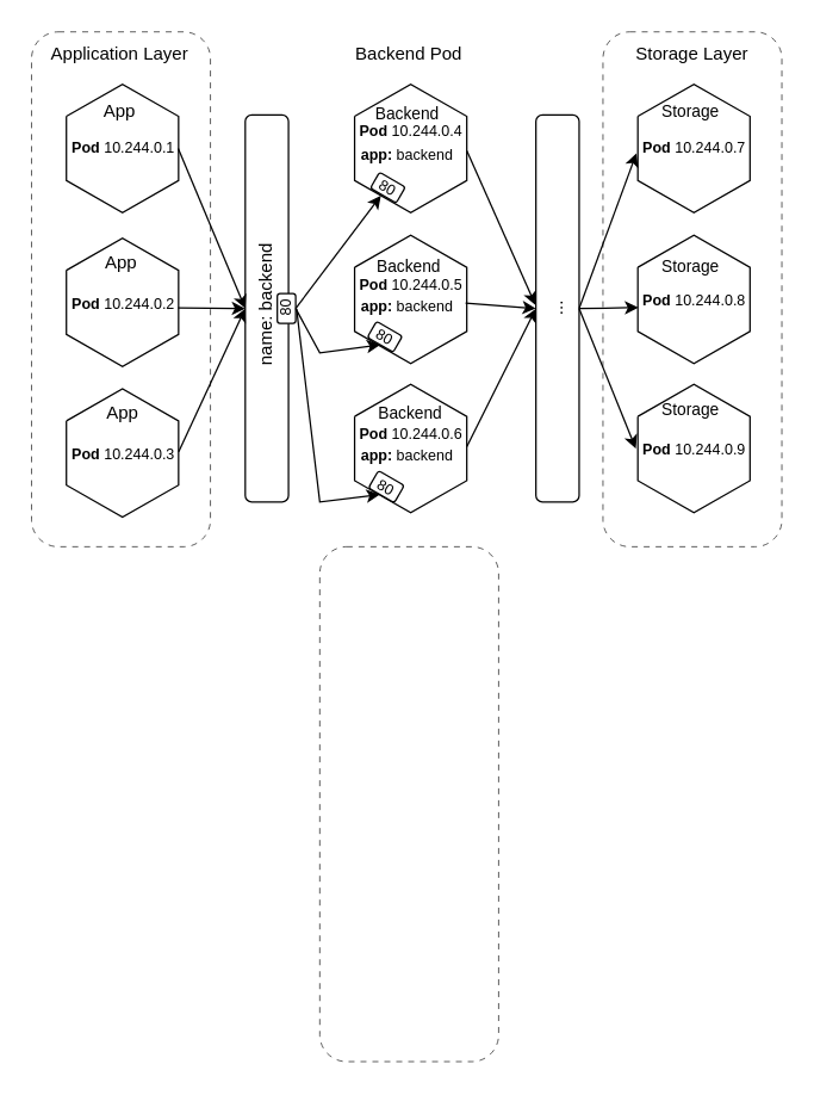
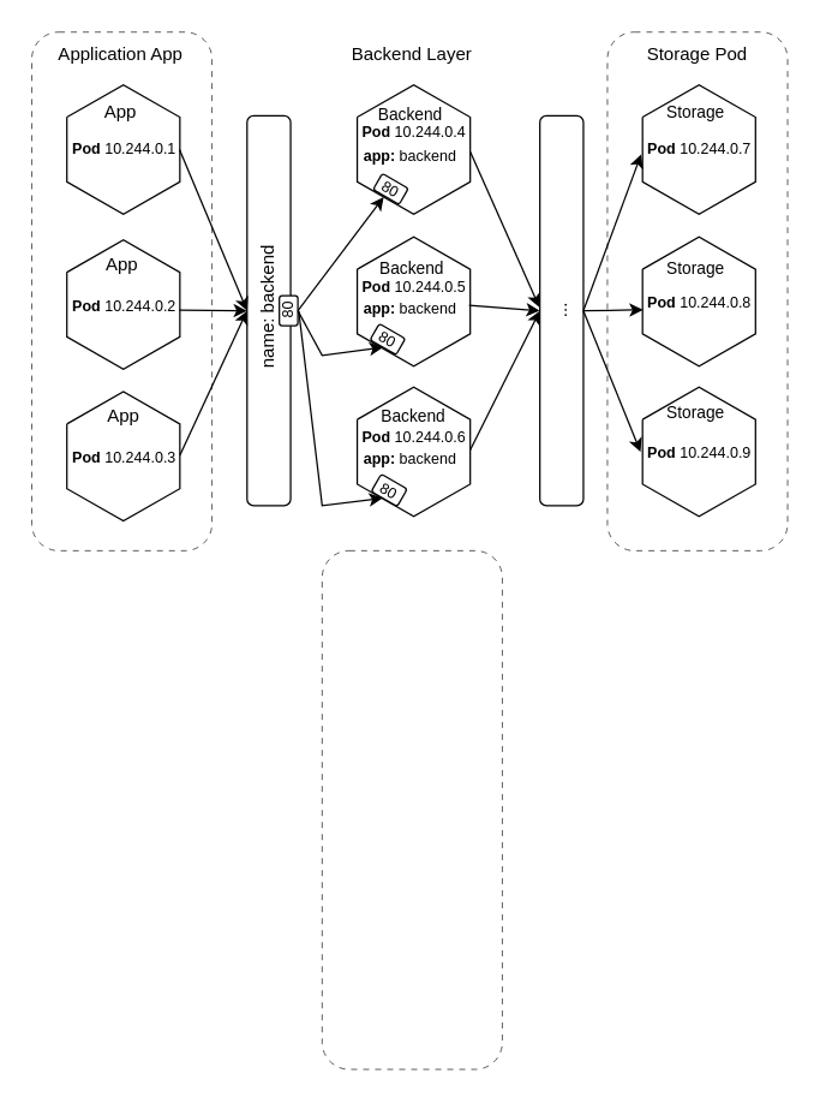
  <mxCell id="0" />
  <mxCell id="1" parent="0" />
  <mxCell id="2" value="" style="verticalLabelPosition=bottom;verticalAlign=top;html=1;shape=mxgraph.basic.polygon;polyCoords=[[0,0.25],[0.5,0],[1,0.25],[1,0.75],[0.5,1],[0,0.75],[0,0.25]];polyline=1;fillColor=default;perimeter=rectanglePerimeter;" parent="1" vertex="1"><mxGeometry x="44" y="56" width="75.25" height="86" as="geometry" /></mxCell>
  <mxCell id="3" value="&lt;font style=&quot;font-size: 10px;&quot;&gt;&lt;b style=&quot;border-color: var(--border-color); text-align: center;&quot;&gt;Pod&amp;nbsp;&lt;/b&gt;&lt;span style=&quot;border-color: var(--border-color); text-align: center;&quot;&gt;10.244.0.1&lt;/span&gt;&lt;/font&gt;" style="text;whiteSpace=wrap;html=1;rotation=0;" parent="1" vertex="1"><mxGeometry x="45.57" y="84.19" width="68.12" height="27" as="geometry" /></mxCell>
  <mxCell id="4" value="" style="verticalLabelPosition=bottom;verticalAlign=top;html=1;shape=mxgraph.basic.polygon;polyCoords=[[0,0.25],[0.5,0],[1,0.25],[1,0.75],[0.5,1],[0,0.75],[0,0.25]];polyline=1;fillColor=default;perimeter=rectanglePerimeter;" parent="1" vertex="1"><mxGeometry x="44" y="159.18" width="75.25" height="86" as="geometry" /></mxCell>
  <mxCell id="5" value="&lt;font style=&quot;font-size: 10px;&quot;&gt;&lt;b style=&quot;border-color: var(--border-color); text-align: center;&quot;&gt;Pod&amp;nbsp;&lt;/b&gt;&lt;span style=&quot;border-color: var(--border-color); text-align: center;&quot;&gt;10.244.0.2&lt;/span&gt;&lt;/font&gt;" style="text;whiteSpace=wrap;html=1;rotation=0;" parent="1" vertex="1"><mxGeometry x="45.57" y="189.37" width="68.12" height="27" as="geometry" /></mxCell>
  <mxCell id="6" value="" style="verticalLabelPosition=bottom;verticalAlign=top;html=1;shape=mxgraph.basic.polygon;polyCoords=[[0,0.25],[0.5,0],[1,0.25],[1,0.75],[0.5,1],[0,0.75],[0,0.25]];polyline=1;fillColor=default;perimeter=rectanglePerimeter;" parent="1" vertex="1"><mxGeometry x="44" y="260.18" width="75.25" height="86" as="geometry" /></mxCell>
  <mxCell id="7" value="&lt;font style=&quot;font-size: 10px;&quot;&gt;&lt;b style=&quot;border-color: var(--border-color); text-align: center;&quot;&gt;Pod&amp;nbsp;&lt;/b&gt;&lt;span style=&quot;border-color: var(--border-color); text-align: center;&quot;&gt;10.244.0.3&lt;/span&gt;&lt;/font&gt;" style="text;whiteSpace=wrap;html=1;rotation=0;" parent="1" vertex="1"><mxGeometry x="45.57" y="290.37" width="68.12" height="27" as="geometry" /></mxCell>
  <mxCell id="8" value="App" style="text;html=1;strokeColor=none;fillColor=none;align=center;verticalAlign=middle;whiteSpace=wrap;rounded=0;" vertex="1" parent="1"><mxGeometry x="59.63" y="64.19" width="40" height="20" as="geometry" /></mxCell>
  <mxCell id="9" value="App" style="text;html=1;strokeColor=none;fillColor=none;align=center;verticalAlign=middle;whiteSpace=wrap;rounded=0;" vertex="1" parent="1"><mxGeometry x="60.63" y="166.19" width="40" height="20" as="geometry" /></mxCell>
  <mxCell id="10" value="App" style="text;html=1;strokeColor=none;fillColor=none;align=center;verticalAlign=middle;whiteSpace=wrap;rounded=0;" vertex="1" parent="1"><mxGeometry x="61.63" y="267.19" width="40" height="20" as="geometry" /></mxCell>
  <mxCell id="11" value="" style="rounded=1;whiteSpace=wrap;html=1;fillColor=none;strokeWidth=0.5;dashed=1;dashPattern=8 8;" vertex="1" parent="1"><mxGeometry x="20.63" y="20.87" width="120" height="345.13" as="geometry" /></mxCell>
- <mxCell id="12" value="Application Layer" style="text;html=1;strokeColor=none;fillColor=none;align=center;verticalAlign=middle;whiteSpace=wrap;rounded=0;" vertex="1" parent="1"><mxGeometry x="29.44" y="20.87" width="102.37" height="30" as="geometry" /></mxCell>
+ <mxCell id="12" value="Application App" style="text;html=1;strokeColor=none;fillColor=none;align=center;verticalAlign=middle;whiteSpace=wrap;rounded=0;" vertex="1" parent="1"><mxGeometry x="29.44" y="20.87" width="102.37" height="30" as="geometry" /></mxCell>
  <mxCell id="13" value="" style="verticalLabelPosition=bottom;verticalAlign=top;html=1;shape=mxgraph.basic.polygon;polyCoords=[[0,0.25],[0.5,0],[1,0.25],[1,0.75],[0.5,1],[0,0.75],[0,0.25]];polyline=1;fillColor=default;perimeter=rectanglePerimeter;" vertex="1" parent="1"><mxGeometry x="237.37" y="56" width="75.25" height="86" as="geometry" /></mxCell>
  <mxCell id="14" value="&lt;font style=&quot;font-size: 10px;&quot;&gt;&lt;b style=&quot;border-color: var(--border-color); text-align: center;&quot;&gt;Pod&amp;nbsp;&lt;/b&gt;&lt;span style=&quot;border-color: var(--border-color); text-align: center;&quot;&gt;10.244.0.4&lt;/span&gt;&lt;/font&gt;" style="text;whiteSpace=wrap;html=1;rotation=0;" vertex="1" parent="1"><mxGeometry x="238.94" y="73.19" width="68.12" height="27" as="geometry" /></mxCell>
  <mxCell id="15" value="" style="verticalLabelPosition=bottom;verticalAlign=top;html=1;shape=mxgraph.basic.polygon;polyCoords=[[0,0.25],[0.5,0],[1,0.25],[1,0.75],[0.5,1],[0,0.75],[0,0.25]];polyline=1;fillColor=default;perimeter=rectanglePerimeter;" vertex="1" parent="1"><mxGeometry x="237.37" y="157.18" width="75.25" height="86" as="geometry" /></mxCell>
  <mxCell id="16" value="&lt;font style=&quot;font-size: 10px;&quot;&gt;&lt;b style=&quot;border-color: var(--border-color); text-align: center;&quot;&gt;Pod&amp;nbsp;&lt;/b&gt;&lt;span style=&quot;border-color: var(--border-color); text-align: center;&quot;&gt;10.244.0.5&lt;/span&gt;&lt;/font&gt;" style="text;whiteSpace=wrap;html=1;rotation=0;" vertex="1" parent="1"><mxGeometry x="238.94" y="176.37" width="68.12" height="27" as="geometry" /></mxCell>
  <mxCell id="17" value="" style="verticalLabelPosition=bottom;verticalAlign=top;html=1;shape=mxgraph.basic.polygon;polyCoords=[[0,0.25],[0.5,0],[1,0.25],[1,0.75],[0.5,1],[0,0.75],[0,0.25]];polyline=1;fillColor=default;perimeter=rectanglePerimeter;" vertex="1" parent="1"><mxGeometry x="237.37" y="257.18" width="75.25" height="86" as="geometry" /></mxCell>
  <mxCell id="18" value="&lt;font style=&quot;font-size: 10px;&quot;&gt;&lt;b style=&quot;border-color: var(--border-color); text-align: center;&quot;&gt;Pod&amp;nbsp;&lt;/b&gt;&lt;span style=&quot;border-color: var(--border-color); text-align: center;&quot;&gt;10.244.0.6&lt;/span&gt;&lt;/font&gt;" style="text;whiteSpace=wrap;html=1;rotation=0;" vertex="1" parent="1"><mxGeometry x="238.94" y="276.37" width="68.12" height="27" as="geometry" /></mxCell>
  <mxCell id="19" value="&lt;font style=&quot;font-size: 11px;&quot;&gt;Backend&lt;/font&gt;" style="text;html=1;strokeColor=none;fillColor=none;align=center;verticalAlign=middle;whiteSpace=wrap;rounded=0;" vertex="1" parent="1"><mxGeometry x="253" y="66.19" width="40" height="20" as="geometry" /></mxCell>
  <mxCell id="20" value="&lt;font style=&quot;font-size: 11px;&quot;&gt;Backend&lt;/font&gt;" style="text;html=1;strokeColor=none;fillColor=none;align=center;verticalAlign=middle;whiteSpace=wrap;rounded=0;" vertex="1" parent="1"><mxGeometry x="254" y="168.19" width="40" height="20" as="geometry" /></mxCell>
  <mxCell id="21" value="&lt;font style=&quot;font-size: 11px;&quot;&gt;Backend&lt;/font&gt;" style="text;html=1;strokeColor=none;fillColor=none;align=center;verticalAlign=middle;whiteSpace=wrap;rounded=0;" vertex="1" parent="1"><mxGeometry x="255" y="267.19" width="40" height="20" as="geometry" /></mxCell>
- <mxCell id="22" value="Backend Pod" style="text;html=1;strokeColor=none;fillColor=none;align=center;verticalAlign=middle;whiteSpace=wrap;rounded=0;" vertex="1" parent="1"><mxGeometry x="222.81" y="20.87" width="102.37" height="30" as="geometry" /></mxCell>
+ <mxCell id="22" value="Backend Layer" style="text;html=1;strokeColor=none;fillColor=none;align=center;verticalAlign=middle;whiteSpace=wrap;rounded=0;" vertex="1" parent="1"><mxGeometry x="222.81" y="20.87" width="102.37" height="30" as="geometry" /></mxCell>
  <mxCell id="23" value="" style="verticalLabelPosition=bottom;verticalAlign=top;html=1;shape=mxgraph.basic.polygon;polyCoords=[[0,0.25],[0.5,0],[1,0.25],[1,0.75],[0.5,1],[0,0.75],[0,0.25]];polyline=1;fillColor=default;perimeter=rectanglePerimeter;" vertex="1" parent="1"><mxGeometry x="427.37" y="56" width="75.25" height="86" as="geometry" /></mxCell>
  <mxCell id="24" value="&lt;font style=&quot;font-size: 10px;&quot;&gt;&lt;b style=&quot;border-color: var(--border-color); text-align: center;&quot;&gt;Pod&amp;nbsp;&lt;/b&gt;&lt;span style=&quot;border-color: var(--border-color); text-align: center;&quot;&gt;10.244.0.7&lt;/span&gt;&lt;/font&gt;" style="text;whiteSpace=wrap;html=1;rotation=0;" vertex="1" parent="1"><mxGeometry x="428.94" y="84.19" width="68.12" height="27" as="geometry" /></mxCell>
  <mxCell id="25" value="" style="verticalLabelPosition=bottom;verticalAlign=top;html=1;shape=mxgraph.basic.polygon;polyCoords=[[0,0.25],[0.5,0],[1,0.25],[1,0.75],[0.5,1],[0,0.75],[0,0.25]];polyline=1;fillColor=default;perimeter=rectanglePerimeter;" vertex="1" parent="1"><mxGeometry x="427.37" y="157.18" width="75.25" height="86" as="geometry" /></mxCell>
  <mxCell id="26" value="&lt;font style=&quot;font-size: 10px;&quot;&gt;&lt;b style=&quot;border-color: var(--border-color); text-align: center;&quot;&gt;Pod&amp;nbsp;&lt;/b&gt;&lt;span style=&quot;border-color: var(--border-color); text-align: center;&quot;&gt;10.244.0.8&lt;/span&gt;&lt;/font&gt;" style="text;whiteSpace=wrap;html=1;rotation=0;" vertex="1" parent="1"><mxGeometry x="428.94" y="187.37" width="68.12" height="27" as="geometry" /></mxCell>
  <mxCell id="27" value="" style="verticalLabelPosition=bottom;verticalAlign=top;html=1;shape=mxgraph.basic.polygon;polyCoords=[[0,0.25],[0.5,0],[1,0.25],[1,0.75],[0.5,1],[0,0.75],[0,0.25]];polyline=1;fillColor=default;perimeter=rectanglePerimeter;" vertex="1" parent="1"><mxGeometry x="427.37" y="257.18" width="75.25" height="86" as="geometry" /></mxCell>
  <mxCell id="28" value="&lt;font style=&quot;font-size: 10px;&quot;&gt;&lt;b style=&quot;border-color: var(--border-color); text-align: center;&quot;&gt;Pod&amp;nbsp;&lt;/b&gt;&lt;span style=&quot;border-color: var(--border-color); text-align: center;&quot;&gt;10.244.0.9&lt;/span&gt;&lt;/font&gt;" style="text;whiteSpace=wrap;html=1;rotation=0;" vertex="1" parent="1"><mxGeometry x="428.94" y="287.37" width="68.12" height="27" as="geometry" /></mxCell>
  <mxCell id="29" value="&lt;font style=&quot;font-size: 11px;&quot;&gt;Storage&lt;/font&gt;" style="text;html=1;strokeColor=none;fillColor=none;align=center;verticalAlign=middle;whiteSpace=wrap;rounded=0;" vertex="1" parent="1"><mxGeometry x="443" y="64.19" width="40" height="20" as="geometry" /></mxCell>
- <mxCell id="30" value="Storage Layer" style="text;html=1;strokeColor=none;fillColor=none;align=center;verticalAlign=middle;whiteSpace=wrap;rounded=0;" vertex="1" parent="1"><mxGeometry x="412.81" y="20.87" width="102.37" height="30" as="geometry" /></mxCell>
+ <mxCell id="30" value="Storage Pod" style="text;html=1;strokeColor=none;fillColor=none;align=center;verticalAlign=middle;whiteSpace=wrap;rounded=0;" vertex="1" parent="1"><mxGeometry x="412.81" y="20.87" width="102.37" height="30" as="geometry" /></mxCell>
  <mxCell id="31" value="&lt;font style=&quot;font-size: 11px;&quot;&gt;Storage&lt;/font&gt;" style="text;html=1;strokeColor=none;fillColor=none;align=center;verticalAlign=middle;whiteSpace=wrap;rounded=0;" vertex="1" parent="1"><mxGeometry x="443" y="168.19" width="40" height="20" as="geometry" /></mxCell>
  <mxCell id="32" value="&lt;font style=&quot;font-size: 11px;&quot;&gt;Storage&lt;/font&gt;" style="text;html=1;strokeColor=none;fillColor=none;align=center;verticalAlign=middle;whiteSpace=wrap;rounded=0;" vertex="1" parent="1"><mxGeometry x="443" y="264.19" width="40" height="20" as="geometry" /></mxCell>
  <mxCell id="33" value="" style="rounded=1;whiteSpace=wrap;html=1;" vertex="1" parent="1"><mxGeometry x="164" y="76.59" width="29" height="259.41" as="geometry" /></mxCell>
  <mxCell id="34" value="&lt;font style=&quot;font-size: 10px;&quot;&gt;80&lt;/font&gt;" style="rounded=1;whiteSpace=wrap;html=1;rotation=30;" vertex="1" parent="1"><mxGeometry x="248.66" y="319.09" width="20" height="13.33" as="geometry" /></mxCell>
  <mxCell id="35" value="&lt;font style=&quot;font-size: 10px;&quot;&gt;80&lt;/font&gt;" style="rounded=1;whiteSpace=wrap;html=1;rotation=30;" vertex="1" parent="1"><mxGeometry x="247.66" y="219.09" width="20" height="12.33" as="geometry" /></mxCell>
  <mxCell id="36" value="&lt;font style=&quot;font-size: 10px;&quot;&gt;80&lt;/font&gt;" style="rounded=1;whiteSpace=wrap;html=1;rotation=30;" vertex="1" parent="1"><mxGeometry x="249.66" y="119.09" width="20" height="12.33" as="geometry" /></mxCell>
  <mxCell id="37" value="&lt;font style=&quot;font-size: 10px;&quot;&gt;80&lt;/font&gt;" style="rounded=1;whiteSpace=wrap;html=1;rotation=-90;" vertex="1" parent="1"><mxGeometry x="181.66" y="200.13" width="20" height="12.33" as="geometry" /></mxCell>
  <mxCell id="38" value="" style="endArrow=classic;html=1;rounded=0;exitX=0.997;exitY=0.5;exitDx=0;exitDy=0;exitPerimeter=0;entryX=0;entryY=0.5;entryDx=0;entryDy=0;" edge="1" parent="1" source="2" target="33"><mxGeometry width="50" height="50" relative="1" as="geometry"><mxPoint x="374" y="316" as="sourcePoint" /><mxPoint x="424" y="266" as="targetPoint" /></mxGeometry></mxCell>
  <mxCell id="39" value="" style="endArrow=classic;html=1;rounded=0;exitX=0.997;exitY=0.544;exitDx=0;exitDy=0;exitPerimeter=0;entryX=0;entryY=0.5;entryDx=0;entryDy=0;" edge="1" parent="1" source="4" target="33"><mxGeometry width="50" height="50" relative="1" as="geometry"><mxPoint x="129" y="109" as="sourcePoint" /><mxPoint x="174" y="216" as="targetPoint" /></mxGeometry></mxCell>
  <mxCell id="40" value="" style="endArrow=classic;html=1;rounded=0;exitX=1.001;exitY=0.491;exitDx=0;exitDy=0;exitPerimeter=0;entryX=0;entryY=0.5;entryDx=0;entryDy=0;" edge="1" parent="1" source="6" target="33"><mxGeometry width="50" height="50" relative="1" as="geometry"><mxPoint x="129" y="214" as="sourcePoint" /><mxPoint x="174" y="216" as="targetPoint" /></mxGeometry></mxCell>
  <mxCell id="41" value="" style="endArrow=classic;html=1;rounded=0;exitX=0.5;exitY=1;exitDx=0;exitDy=0;entryX=0.234;entryY=0.867;entryDx=0;entryDy=0;entryPerimeter=0;" edge="1" parent="1" source="37" target="13"><mxGeometry width="50" height="50" relative="1" as="geometry"><mxPoint x="324" y="336" as="sourcePoint" /><mxPoint x="374" y="286" as="targetPoint" /></mxGeometry></mxCell>
  <mxCell id="42" value="" style="endArrow=classic;html=1;rounded=0;exitX=0.5;exitY=1;exitDx=0;exitDy=0;entryX=0.5;entryY=1;entryDx=0;entryDy=0;" edge="1" parent="1" source="37" target="35"><mxGeometry width="50" height="50" relative="1" as="geometry"><mxPoint x="208" y="216" as="sourcePoint" /><mxPoint x="265" y="141" as="targetPoint" /><Array as="points"><mxPoint x="214" y="236" /></Array></mxGeometry></mxCell>
  <mxCell id="43" value="" style="endArrow=classic;html=1;rounded=0;exitX=0.488;exitY=1.047;exitDx=0;exitDy=0;exitPerimeter=0;entryX=0.225;entryY=0.858;entryDx=0;entryDy=0;entryPerimeter=0;" edge="1" parent="1" source="37" target="17"><mxGeometry width="50" height="50" relative="1" as="geometry"><mxPoint x="204" y="206" as="sourcePoint" /><mxPoint x="224" y="316" as="targetPoint" /><Array as="points"><mxPoint x="214" y="336" /></Array></mxGeometry></mxCell>
  <mxCell id="44" value="" style="rounded=1;whiteSpace=wrap;html=1;" vertex="1" parent="1"><mxGeometry x="359" y="76.59" width="29" height="259.41" as="geometry" /></mxCell>
  <mxCell id="45" value="" style="endArrow=classic;html=1;rounded=0;entryX=-0.01;entryY=0.491;entryDx=0;entryDy=0;entryPerimeter=0;exitX=1.001;exitY=0.52;exitDx=0;exitDy=0;exitPerimeter=0;" edge="1" parent="1" source="13" target="44"><mxGeometry width="50" height="50" relative="1" as="geometry"><mxPoint x="324" y="106" as="sourcePoint" /><mxPoint x="274" y="296" as="targetPoint" /></mxGeometry></mxCell>
  <mxCell id="46" value="" style="endArrow=classic;html=1;rounded=0;entryX=0;entryY=0.5;entryDx=0;entryDy=0;exitX=0.989;exitY=0.529;exitDx=0;exitDy=0;exitPerimeter=0;" edge="1" parent="1" source="15" target="44"><mxGeometry width="50" height="50" relative="1" as="geometry"><mxPoint x="323" y="111" as="sourcePoint" /><mxPoint x="369" y="214" as="targetPoint" /></mxGeometry></mxCell>
  <mxCell id="47" value="" style="endArrow=classic;html=1;rounded=0;exitX=1;exitY=0.485;exitDx=0;exitDy=0;exitPerimeter=0;entryX=0;entryY=0.5;entryDx=0;entryDy=0;" edge="1" parent="1" source="17" target="44"><mxGeometry width="50" height="50" relative="1" as="geometry"><mxPoint x="244" y="296" as="sourcePoint" /><mxPoint x="294" y="246" as="targetPoint" /></mxGeometry></mxCell>
  <mxCell id="48" value="" style="endArrow=classic;html=1;rounded=0;entryX=-0.012;entryY=0.537;entryDx=0;entryDy=0;entryPerimeter=0;exitX=1;exitY=0.5;exitDx=0;exitDy=0;" edge="1" parent="1" source="44" target="23"><mxGeometry width="50" height="50" relative="1" as="geometry"><mxPoint x="284" y="276" as="sourcePoint" /><mxPoint x="334" y="226" as="targetPoint" /></mxGeometry></mxCell>
  <mxCell id="49" value="" style="endArrow=classic;html=1;rounded=0;entryX=0.004;entryY=0.564;entryDx=0;entryDy=0;entryPerimeter=0;exitX=1;exitY=0.5;exitDx=0;exitDy=0;" edge="1" parent="1" source="44" target="25"><mxGeometry width="50" height="50" relative="1" as="geometry"><mxPoint x="384" y="206" as="sourcePoint" /><mxPoint x="436" y="112" as="targetPoint" /></mxGeometry></mxCell>
  <mxCell id="50" value="" style="endArrow=classic;html=1;rounded=0;entryX=-0.018;entryY=0.501;entryDx=0;entryDy=0;entryPerimeter=0;exitX=1;exitY=0.5;exitDx=0;exitDy=0;" edge="1" parent="1" source="44" target="27"><mxGeometry width="50" height="50" relative="1" as="geometry"><mxPoint x="384" y="206" as="sourcePoint" /><mxPoint x="446" y="122" as="targetPoint" /></mxGeometry></mxCell>
  <mxCell id="51" value="name: backend" style="text;html=1;strokeColor=none;fillColor=none;align=center;verticalAlign=middle;whiteSpace=wrap;rounded=0;rotation=-90;" vertex="1" parent="1"><mxGeometry x="123.5" y="189.37" width="110" height="30" as="geometry" /></mxCell>
  <mxCell id="52" value="..." style="text;html=1;strokeColor=none;fillColor=none;align=center;verticalAlign=middle;whiteSpace=wrap;rounded=0;rotation=-90;" vertex="1" parent="1"><mxGeometry x="318.94" y="191.3" width="110" height="30" as="geometry" /></mxCell>
  <mxCell id="53" value="" style="rounded=1;whiteSpace=wrap;html=1;fillColor=none;strokeWidth=0.5;dashed=1;dashPattern=8 8;" vertex="1" parent="1"><mxGeometry x="214" y="366" width="120" height="345.13" as="geometry" /></mxCell>
  <mxCell id="54" value="" style="rounded=1;whiteSpace=wrap;html=1;fillColor=none;strokeWidth=0.5;dashed=1;dashPattern=8 8;" vertex="1" parent="1"><mxGeometry x="403.99" y="20.87" width="120" height="345.13" as="geometry" /></mxCell>
  <mxCell id="55" value="&lt;div style=&quot;text-align: center;&quot;&gt;&lt;span style=&quot;background-color: initial; font-size: 10px;&quot;&gt;&lt;b&gt;app: &lt;/b&gt;backend&lt;/span&gt;&lt;/div&gt;" style="text;whiteSpace=wrap;html=1;rotation=0;" vertex="1" parent="1"><mxGeometry x="239.94" y="89" width="68.12" height="23.09" as="geometry" /></mxCell>
  <mxCell id="56" value="&lt;div style=&quot;text-align: center;&quot;&gt;&lt;span style=&quot;background-color: initial; font-size: 10px;&quot;&gt;&lt;b&gt;app: &lt;/b&gt;backend&lt;/span&gt;&lt;/div&gt;" style="text;whiteSpace=wrap;html=1;rotation=0;" vertex="1" parent="1"><mxGeometry x="239.94" y="191" width="68.12" height="23.09" as="geometry" /></mxCell>
  <mxCell id="57" value="&lt;div style=&quot;text-align: center;&quot;&gt;&lt;span style=&quot;background-color: initial; font-size: 10px;&quot;&gt;&lt;b&gt;app: &lt;/b&gt;backend&lt;/span&gt;&lt;/div&gt;" style="text;whiteSpace=wrap;html=1;rotation=0;" vertex="1" parent="1"><mxGeometry x="239.94" y="291" width="68.12" height="23.09" as="geometry" /></mxCell>
